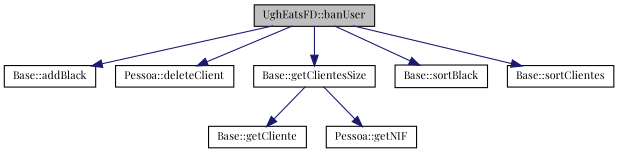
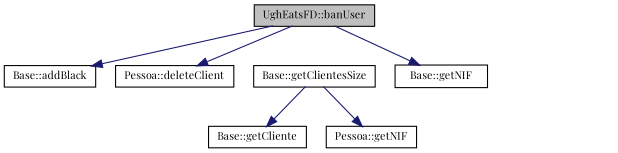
  digraph {
    fontname="Playfair Display"
    rankdir=TB
    node [color=black fillcolor=white fontname="Playfair Display" fontsize=10 shape=record style=filled]
    edge [color=midnightblue fontname="Playfair Display" fontsize=10 labelfontname=Helvetica labelfontsize=10 style=solid]
    n1 [fillcolor=grey75 fontcolor=black height=0.2 label="UghEatsFD::banUser" width=0.4]
    n2 [height=0.2 label="Base::addBlack" width=0.4]
    n3 [height=0.2 label="Pessoa::deleteClient" width=0.4]
    n4 [height=0.2 label="Base::getClientesSize" width=0.4]
-   n5 [height=0.2 label="Base::sortBlack" width=0.4]
-   n6 [height=0.2 label="Base::sortClientes" width=0.4]
+   n5 [height=0.2 label="Base::getNIF" width=0.4]
    n7 [height=0.2 label="Base::getCliente" width=0.4]
    n8 [height=0.2 label="Pessoa::getNIF" width=0.4]
    n1 -> n2
    n1 -> n3
-   n1 -> n4
    n1 -> n5
-   n1 -> n6
    n4 -> n7
    n4 -> n8
  }
